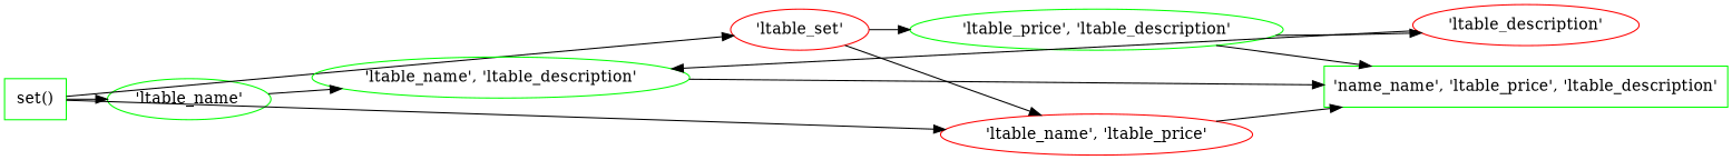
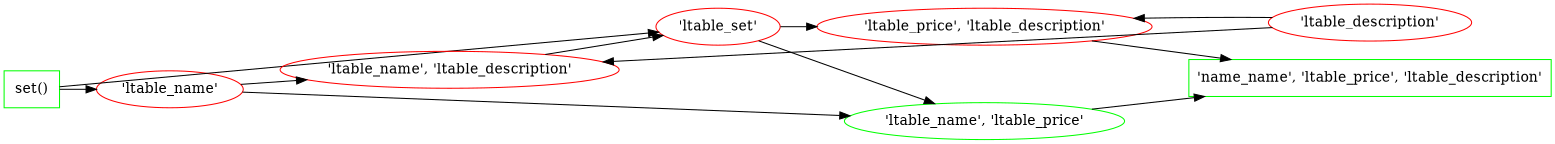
  digraph {
    rankdir=LR
    splines=line
    node [color=green]
    n1 [label="'name_name', 'ltable_price', 'ltable_description'" shape=box]
    "set()" [shape=box]
-   "'ltable_name'"
+   "'ltable_name'" [color=red]
    n4 [color=red label="'ltable_set'"]
-   "'ltable_name', 'ltable_description'"
-   "'ltable_name', 'ltable_price'" [color=red]
+   "'ltable_name', 'ltable_description'" [color=red]
+   "'ltable_name', 'ltable_price'"
    "'ltable_description'" [color=red]
-   "'ltable_price', 'ltable_description'"
+   "'ltable_price', 'ltable_description'" [color=red]
    "set()" -> "'ltable_name'"
    "set()" -> n4
    "'ltable_name'" -> "'ltable_name', 'ltable_description'"
-   "set()" -> "'ltable_name', 'ltable_price'"
+   "'ltable_name'" -> "'ltable_name', 'ltable_price'"
    n4 -> "'ltable_name', 'ltable_price'"
    n4 -> "'ltable_price', 'ltable_description'"
-   "'ltable_name', 'ltable_description'" -> n1
+   "'ltable_name', 'ltable_description'" -> n4
    "'ltable_name', 'ltable_price'" -> n1
    "'ltable_description'" -> "'ltable_name', 'ltable_description'"
-   "'ltable_price', 'ltable_description'" -> "'ltable_description'"
+   "'ltable_description'" -> "'ltable_price', 'ltable_description'"
    "'ltable_price', 'ltable_description'" -> n1
  }
